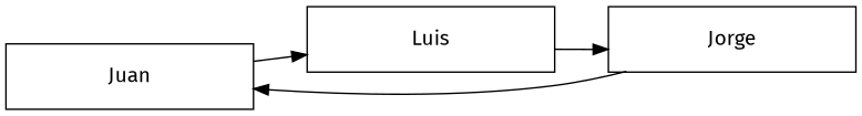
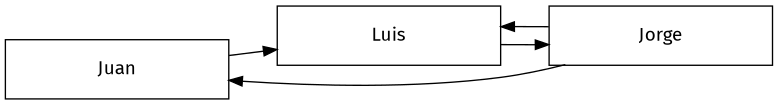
  digraph {
    fontname="Fira Sans"
    rankdir=LR
    node [fontname="Fira Sans" shape=record]
    edge [fontname="Fira Sans"]
    n1 [height=0.6 label=Juan width=2.3]
    n2 [height=0.6 label=Luis width=2.3]
    n3 [height=0.6 label=Jorge width=2.3]
    n1 -> n2
    n2 -> n3
    n3 -> n1
+   n3 -> n2
  }
